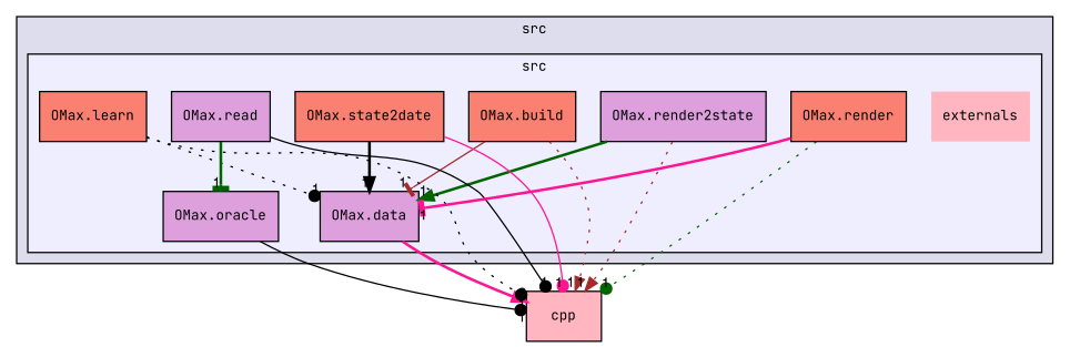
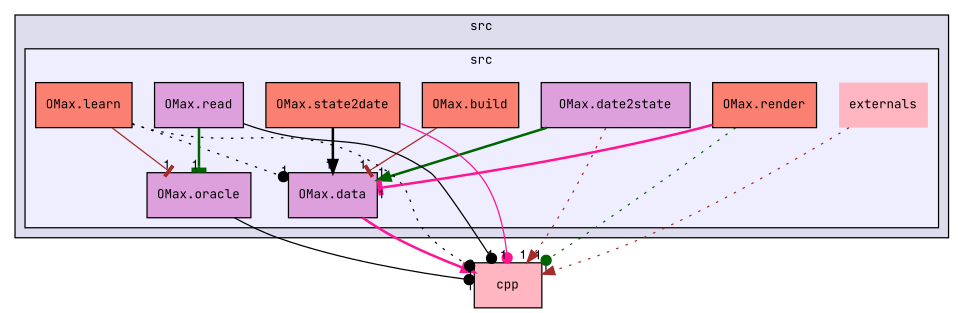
  digraph {
    compound=true
    fontname="JetBrains Mono"
    node [fillcolor=salmon fontname="JetBrains Mono" fontsize=10 shape=box style=filled color=black]
    edge [arrowhead=dot color=black fontname="JetBrains Mono" headlabel=1 labeldistance=1.5 labelfontname=FreeSans labelfontsize=10 style=solid]
    n1 [fillcolor=lightpink label=externals shape=plaintext color=""]
    n2 [label="OMax.build"]
    n3 [fillcolor=plum label="OMax.data"]
-   n4 [fillcolor=plum label="OMax.render2state"]
+   n4 [fillcolor=plum label="OMax.date2state"]
    n5 [label="OMax.learn"]
    n6 [fillcolor=plum label="OMax.oracle"]
    n7 [fillcolor=plum label="OMax.read"]
    n8 [label="OMax.render"]
    n9 [label="OMax.state2date"]
    n10 [fillcolor=lightpink label=cpp color=""]
    subgraph cluster_1 {
      bgcolor="#ddddee"
      fontsize=10
      label=src
      pencolor=black
      subgraph cluster_2 {
        bgcolor="#eeeeff"
        fontsize=10
        label=src
        pencolor=black
        n1
        n2
        n3
        n4
        n5
        n6
        n7
        n8
        n9
      }
    }
    n2 -> n3 [arrowhead=tee color=brown]
-   n2 -> n10 [arrowhead=normal color=brown style=dotted]
+   n1 -> n10 [arrowhead=normal color=brown style=dotted]
    n3 -> n10 [arrowhead=normal color=deeppink headlabel=2 style=bold]
    n4 -> n3 [arrowhead=normal color=darkgreen style=bold]
    n4 -> n10 [arrowhead=normal color=brown style=dotted]
    n5 -> n3 [style=dotted]
+   n5 -> n6 [arrowhead=tee color=brown]
    n5 -> n10 [style=dotted]
    n6 -> n10
    n7 -> n6 [arrowhead=tee color=darkgreen style=bold]
    n7 -> n10
    n8 -> n3 [arrowhead=tee color=deeppink style=bold]
    n8 -> n10 [color=darkgreen style=dotted]
    n9 -> n3 [arrowhead=normal style=bold]
    n9 -> n10 [color=deeppink]
  }
